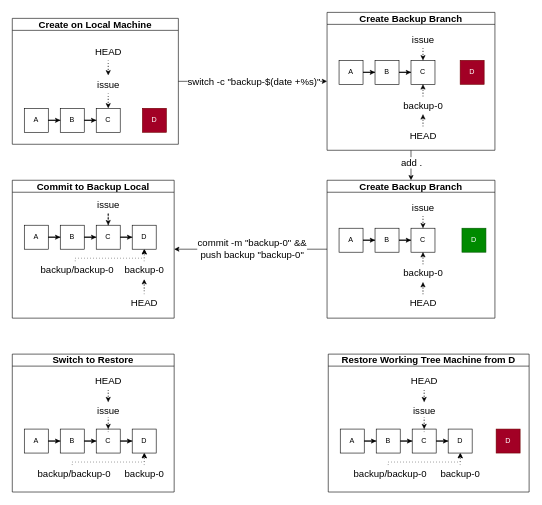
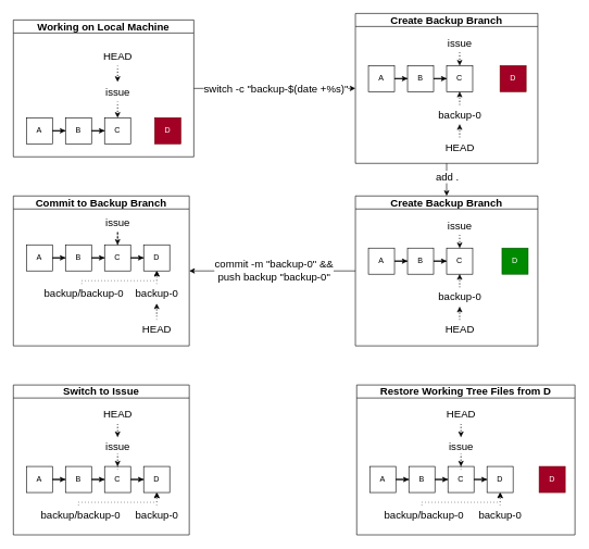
  <mxCell id="0" />
  <mxCell id="1" parent="0" />
  <mxCell id="2" style="edgeStyle=orthogonalEdgeStyle;rounded=0;orthogonalLoop=1;jettySize=auto;html=1;strokeWidth=1;fontSize=16;endArrow=classic;endFill=1;" parent="1" source="4" target="19" edge="1"><mxGeometry relative="1" as="geometry" /></mxCell>
  <mxCell id="3" value="switch -c &quot;backup-$(date +%s)&quot;" style="edgeLabel;html=1;align=center;verticalAlign=middle;resizable=0;points=[];fontSize=16;" parent="2" vertex="1" connectable="0"><mxGeometry x="0.011" relative="1" as="geometry"><mxPoint as="offset" /></mxGeometry></mxCell>
- <mxCell id="4" value="Create on Local Machine" style="swimlane;whiteSpace=wrap;html=1;fontSize=16;startSize=20;" parent="1" vertex="1"><mxGeometry x="20" y="30" width="277" height="210" as="geometry" /></mxCell>
+ <mxCell id="4" value="Working on Local Machine" style="swimlane;whiteSpace=wrap;html=1;fontSize=16;startSize=20;" parent="1" vertex="1"><mxGeometry x="20" y="30" width="277" height="210" as="geometry" /></mxCell>
  <mxCell id="5" value="A" style="rounded=0;whiteSpace=wrap;html=1;" parent="4" vertex="1"><mxGeometry x="20" y="150" width="40" height="40" as="geometry" /></mxCell>
  <mxCell id="6" value="B" style="rounded=0;whiteSpace=wrap;html=1;" parent="4" vertex="1"><mxGeometry x="80" y="150" width="40" height="40" as="geometry" /></mxCell>
  <mxCell id="7" style="edgeStyle=orthogonalEdgeStyle;rounded=0;orthogonalLoop=1;jettySize=auto;html=1;strokeWidth=1;fontSize=16;endArrow=classic;endFill=1;" parent="4" source="5" target="6" edge="1"><mxGeometry relative="1" as="geometry" /></mxCell>
  <mxCell id="8" value="C" style="rounded=0;whiteSpace=wrap;html=1;" parent="4" vertex="1"><mxGeometry x="140" y="150" width="40" height="40" as="geometry" /></mxCell>
  <mxCell id="9" style="edgeStyle=orthogonalEdgeStyle;rounded=0;orthogonalLoop=1;jettySize=auto;html=1;strokeWidth=1;fontSize=16;endArrow=classic;endFill=1;" parent="4" source="6" target="8" edge="1"><mxGeometry relative="1" as="geometry" /></mxCell>
  <mxCell id="10" value="issue" style="text;html=1;align=center;verticalAlign=middle;resizable=0;points=[];autosize=1;strokeColor=none;fillColor=none;fontSize=16;" parent="4" vertex="1"><mxGeometry x="130" y="95" width="60" height="30" as="geometry" /></mxCell>
  <mxCell id="11" style="edgeStyle=orthogonalEdgeStyle;rounded=0;orthogonalLoop=1;jettySize=auto;html=1;strokeWidth=1;fontSize=16;endArrow=classic;endFill=1;dashed=1;dashPattern=1 4;" parent="4" source="10" target="8" edge="1"><mxGeometry relative="1" as="geometry"><Array as="points" /></mxGeometry></mxCell>
  <mxCell id="12" value="D" style="rounded=0;whiteSpace=wrap;html=1;fillColor=#a20025;fontColor=#ffffff;strokeColor=#6F0000;" parent="4" vertex="1"><mxGeometry x="217" y="150" width="40" height="40" as="geometry" /></mxCell>
  <mxCell id="13" value="HEAD" style="text;html=1;align=center;verticalAlign=middle;resizable=0;points=[];autosize=1;strokeColor=none;fillColor=none;fontSize=16;" parent="4" vertex="1"><mxGeometry x="125" y="40" width="70" height="30" as="geometry" /></mxCell>
  <mxCell id="14" style="edgeStyle=orthogonalEdgeStyle;rounded=0;orthogonalLoop=1;jettySize=auto;html=1;dashed=1;strokeWidth=1;fontSize=16;endArrow=classic;endFill=1;dashPattern=1 4;" parent="4" source="13" target="10" edge="1"><mxGeometry relative="1" as="geometry" /></mxCell>
  <mxCell id="15" style="edgeStyle=orthogonalEdgeStyle;rounded=0;orthogonalLoop=1;jettySize=auto;html=1;" parent="1" source="64" target="32" edge="1"><mxGeometry relative="1" as="geometry"><mxPoint x="560" y="540" as="sourcePoint" /></mxGeometry></mxCell>
  <mxCell id="16" value="&lt;font style=&quot;font-size: 16px;&quot;&gt;commit -m &quot;backup-0&quot; &amp;amp;&amp;amp;&lt;br&gt;push backup&amp;nbsp;&quot;backup-0&quot;&lt;br&gt;&lt;/font&gt;" style="edgeLabel;html=1;align=center;verticalAlign=middle;resizable=0;points=[];" parent="15" vertex="1" connectable="0"><mxGeometry x="-0.015" y="-2" relative="1" as="geometry"><mxPoint as="offset" /></mxGeometry></mxCell>
  <mxCell id="17" style="edgeStyle=orthogonalEdgeStyle;rounded=0;orthogonalLoop=1;jettySize=auto;html=1;entryX=0.5;entryY=0;entryDx=0;entryDy=0;fontSize=16;" parent="1" source="19" target="64" edge="1"><mxGeometry relative="1" as="geometry"><Array as="points"><mxPoint x="685" y="270" /><mxPoint x="685" y="270" /></Array></mxGeometry></mxCell>
  <mxCell id="18" value="add ." style="edgeLabel;html=1;align=center;verticalAlign=middle;resizable=0;points=[];fontSize=16;" parent="17" vertex="1" connectable="0"><mxGeometry x="0.131" y="2" relative="1" as="geometry"><mxPoint x="-2" y="-8" as="offset" /></mxGeometry></mxCell>
  <mxCell id="19" value="Create Backup Branch" style="swimlane;whiteSpace=wrap;html=1;fontSize=16;startSize=20;" parent="1" vertex="1"><mxGeometry x="545" y="20" width="280" height="230" as="geometry" /></mxCell>
  <mxCell id="20" value="backup-0" style="text;html=1;align=center;verticalAlign=middle;resizable=0;points=[];autosize=1;strokeColor=none;fillColor=none;fontSize=16;" parent="19" vertex="1"><mxGeometry x="115" y="140" width="90" height="30" as="geometry" /></mxCell>
  <mxCell id="21" value="A" style="rounded=0;whiteSpace=wrap;html=1;" parent="19" vertex="1"><mxGeometry x="20" y="80" width="40" height="40" as="geometry" /></mxCell>
  <mxCell id="22" value="B" style="rounded=0;whiteSpace=wrap;html=1;" parent="19" vertex="1"><mxGeometry x="80" y="80" width="40" height="40" as="geometry" /></mxCell>
  <mxCell id="23" style="edgeStyle=orthogonalEdgeStyle;rounded=0;orthogonalLoop=1;jettySize=auto;html=1;strokeWidth=1;fontSize=16;endArrow=classic;endFill=1;" parent="19" source="21" target="22" edge="1"><mxGeometry relative="1" as="geometry" /></mxCell>
  <mxCell id="24" value="C" style="rounded=0;whiteSpace=wrap;html=1;" parent="19" vertex="1"><mxGeometry x="140" y="80" width="40" height="40" as="geometry" /></mxCell>
  <mxCell id="25" style="edgeStyle=orthogonalEdgeStyle;rounded=0;orthogonalLoop=1;jettySize=auto;html=1;strokeWidth=1;fontSize=16;endArrow=classic;endFill=1;" parent="19" source="22" target="24" edge="1"><mxGeometry relative="1" as="geometry" /></mxCell>
  <mxCell id="26" value="issue" style="text;html=1;align=center;verticalAlign=middle;resizable=0;points=[];autosize=1;strokeColor=none;fillColor=none;fontSize=16;" parent="19" vertex="1"><mxGeometry x="130" y="30" width="60" height="30" as="geometry" /></mxCell>
  <mxCell id="27" style="edgeStyle=orthogonalEdgeStyle;rounded=0;orthogonalLoop=1;jettySize=auto;html=1;strokeWidth=1;fontSize=16;endArrow=classic;endFill=1;dashed=1;dashPattern=1 4;" parent="19" source="26" target="24" edge="1"><mxGeometry relative="1" as="geometry"><Array as="points" /></mxGeometry></mxCell>
  <mxCell id="28" value="D" style="rounded=0;whiteSpace=wrap;html=1;fillColor=#a20025;fontColor=#ffffff;strokeColor=#6F0000;" parent="19" vertex="1"><mxGeometry x="222" y="80" width="40" height="40" as="geometry" /></mxCell>
  <mxCell id="29" style="edgeStyle=orthogonalEdgeStyle;rounded=0;orthogonalLoop=1;jettySize=auto;html=1;strokeWidth=1;fontSize=16;endArrow=classic;endFill=1;dashed=1;dashPattern=1 4;" parent="19" source="20" target="24" edge="1"><mxGeometry relative="1" as="geometry" /></mxCell>
  <mxCell id="30" style="edgeStyle=orthogonalEdgeStyle;rounded=0;orthogonalLoop=1;jettySize=auto;html=1;dashed=1;strokeWidth=1;fontSize=16;endArrow=classic;endFill=1;dashPattern=1 4;" parent="19" source="31" target="20" edge="1"><mxGeometry relative="1" as="geometry" /></mxCell>
  <mxCell id="31" value="HEAD" style="text;html=1;align=center;verticalAlign=middle;resizable=0;points=[];autosize=1;strokeColor=none;fillColor=none;fontSize=16;" parent="19" vertex="1"><mxGeometry x="125" y="190" width="70" height="30" as="geometry" /></mxCell>
- <mxCell id="32" value="Commit to Backup Local" style="swimlane;whiteSpace=wrap;html=1;fontSize=16;startSize=20;" parent="1" vertex="1"><mxGeometry x="20" y="300" width="270" height="230" as="geometry" /></mxCell>
+ <mxCell id="32" value="Commit to Backup Branch" style="swimlane;whiteSpace=wrap;html=1;fontSize=16;startSize=20;" parent="1" vertex="1"><mxGeometry x="20" y="300" width="270" height="230" as="geometry" /></mxCell>
  <mxCell id="33" value="backup-0" style="text;html=1;align=center;verticalAlign=middle;resizable=0;points=[];autosize=1;strokeColor=none;fillColor=none;fontSize=16;" parent="32" vertex="1"><mxGeometry x="175" y="135" width="90" height="30" as="geometry" /></mxCell>
  <mxCell id="34" value="A" style="rounded=0;whiteSpace=wrap;html=1;" parent="32" vertex="1"><mxGeometry x="20" y="75" width="40" height="40" as="geometry" /></mxCell>
  <mxCell id="35" value="B" style="rounded=0;whiteSpace=wrap;html=1;" parent="32" vertex="1"><mxGeometry x="80" y="75" width="40" height="40" as="geometry" /></mxCell>
  <mxCell id="36" style="edgeStyle=orthogonalEdgeStyle;rounded=0;orthogonalLoop=1;jettySize=auto;html=1;strokeWidth=1;fontSize=16;endArrow=classic;endFill=1;" parent="32" source="34" target="35" edge="1"><mxGeometry relative="1" as="geometry" /></mxCell>
  <mxCell id="37" value="C" style="rounded=0;whiteSpace=wrap;html=1;" parent="32" vertex="1"><mxGeometry x="140" y="75" width="40" height="40" as="geometry" /></mxCell>
  <mxCell id="38" style="edgeStyle=orthogonalEdgeStyle;rounded=0;orthogonalLoop=1;jettySize=auto;html=1;strokeWidth=1;fontSize=16;endArrow=classic;endFill=1;" parent="32" source="35" target="37" edge="1"><mxGeometry relative="1" as="geometry" /></mxCell>
  <mxCell id="39" value="issue" style="text;html=1;align=center;verticalAlign=middle;resizable=0;points=[];autosize=1;strokeColor=none;fillColor=none;fontSize=16;" parent="32" vertex="1"><mxGeometry x="130" y="25" width="60" height="30" as="geometry" /></mxCell>
  <mxCell id="40" style="edgeStyle=orthogonalEdgeStyle;rounded=0;orthogonalLoop=1;jettySize=auto;html=1;strokeWidth=1;fontSize=16;endArrow=classic;endFill=1;dashed=1;" parent="32" source="39" target="37" edge="1"><mxGeometry relative="1" as="geometry"><Array as="points" /></mxGeometry></mxCell>
  <mxCell id="41" value="D" style="rounded=0;whiteSpace=wrap;html=1;" parent="32" vertex="1"><mxGeometry x="200" y="75" width="40" height="40" as="geometry" /></mxCell>
  <mxCell id="42" style="edgeStyle=orthogonalEdgeStyle;rounded=0;orthogonalLoop=1;jettySize=auto;html=1;strokeWidth=1;fontSize=16;endArrow=classic;endFill=1;dashed=1;dashPattern=1 4;" parent="32" target="41" edge="1"><mxGeometry relative="1" as="geometry"><mxPoint x="219.966" y="135.0" as="sourcePoint" /></mxGeometry></mxCell>
  <mxCell id="43" style="edgeStyle=orthogonalEdgeStyle;rounded=0;orthogonalLoop=1;jettySize=auto;html=1;strokeWidth=1;fontSize=16;endArrow=classic;endFill=1;" parent="32" source="37" target="41" edge="1"><mxGeometry relative="1" as="geometry" /></mxCell>
  <mxCell id="44" value="HEAD" style="text;html=1;align=center;verticalAlign=middle;resizable=0;points=[];autosize=1;strokeColor=none;fillColor=none;fontSize=16;" parent="32" vertex="1"><mxGeometry x="185" y="190" width="70" height="30" as="geometry" /></mxCell>
  <mxCell id="45" style="edgeStyle=orthogonalEdgeStyle;rounded=0;orthogonalLoop=1;jettySize=auto;html=1;dashed=1;strokeWidth=1;fontSize=16;endArrow=classic;endFill=1;dashPattern=1 4;" parent="32" source="44" target="33" edge="1"><mxGeometry relative="1" as="geometry" /></mxCell>
  <mxCell id="46" style="edgeStyle=orthogonalEdgeStyle;rounded=0;orthogonalLoop=1;jettySize=auto;html=1;dashed=1;dashPattern=1 4;" parent="32" source="47" target="41" edge="1"><mxGeometry relative="1" as="geometry"><Array as="points"><mxPoint x="105" y="130" /><mxPoint x="220" y="130" /></Array></mxGeometry></mxCell>
  <mxCell id="47" value="backup/backup-0" style="text;html=1;align=center;verticalAlign=middle;resizable=0;points=[];autosize=1;strokeColor=none;fillColor=none;fontSize=16;spacing=0;spacingRight=-6;" parent="32" vertex="1"><mxGeometry x="40" y="135" width="130" height="30" as="geometry" /></mxCell>
- <mxCell id="48" value="Switch to Restore" style="swimlane;whiteSpace=wrap;html=1;fontSize=16;startSize=20;" parent="1" vertex="1"><mxGeometry x="20" y="590" width="270" height="230" as="geometry" /></mxCell>
+ <mxCell id="48" value="Switch to Issue" style="swimlane;whiteSpace=wrap;html=1;fontSize=16;startSize=20;" parent="1" vertex="1"><mxGeometry x="20" y="590" width="270" height="230" as="geometry" /></mxCell>
  <mxCell id="49" value="backup-0" style="text;html=1;align=center;verticalAlign=middle;resizable=0;points=[];autosize=1;strokeColor=none;fillColor=none;fontSize=16;spacing=-2;" parent="48" vertex="1"><mxGeometry x="180" y="190" width="80" height="20" as="geometry" /></mxCell>
  <mxCell id="50" value="A" style="rounded=0;whiteSpace=wrap;html=1;" parent="48" vertex="1"><mxGeometry x="20" y="125" width="40" height="40" as="geometry" /></mxCell>
  <mxCell id="51" value="B" style="rounded=0;whiteSpace=wrap;html=1;" parent="48" vertex="1"><mxGeometry x="80" y="125" width="40" height="40" as="geometry" /></mxCell>
  <mxCell id="52" style="edgeStyle=orthogonalEdgeStyle;rounded=0;orthogonalLoop=1;jettySize=auto;html=1;strokeWidth=1;fontSize=16;endArrow=classic;endFill=1;" parent="48" source="50" target="51" edge="1"><mxGeometry relative="1" as="geometry" /></mxCell>
  <mxCell id="53" value="C" style="rounded=0;whiteSpace=wrap;html=1;" parent="48" vertex="1"><mxGeometry x="140" y="125" width="40" height="40" as="geometry" /></mxCell>
  <mxCell id="54" style="edgeStyle=orthogonalEdgeStyle;rounded=0;orthogonalLoop=1;jettySize=auto;html=1;strokeWidth=1;fontSize=16;endArrow=classic;endFill=1;" parent="48" source="51" target="53" edge="1"><mxGeometry relative="1" as="geometry" /></mxCell>
  <mxCell id="55" value="issue" style="text;html=1;align=center;verticalAlign=middle;resizable=0;points=[];autosize=1;strokeColor=none;fillColor=none;fontSize=16;" parent="48" vertex="1"><mxGeometry x="130" y="80" width="60" height="30" as="geometry" /></mxCell>
  <mxCell id="56" style="edgeStyle=orthogonalEdgeStyle;rounded=0;orthogonalLoop=1;jettySize=auto;html=1;strokeWidth=1;fontSize=16;endArrow=classic;endFill=1;dashed=1;dashPattern=1 4;" parent="48" source="55" target="53" edge="1"><mxGeometry relative="1" as="geometry"><Array as="points" /></mxGeometry></mxCell>
  <mxCell id="57" value="D" style="rounded=0;whiteSpace=wrap;html=1;" parent="48" vertex="1"><mxGeometry x="200" y="125" width="40" height="40" as="geometry" /></mxCell>
  <mxCell id="58" style="edgeStyle=orthogonalEdgeStyle;rounded=0;orthogonalLoop=1;jettySize=auto;html=1;strokeWidth=1;fontSize=16;endArrow=classic;endFill=1;dashed=1;dashPattern=1 4;" parent="48" target="57" edge="1"><mxGeometry relative="1" as="geometry"><mxPoint x="220" y="185" as="sourcePoint" /></mxGeometry></mxCell>
  <mxCell id="59" style="edgeStyle=orthogonalEdgeStyle;rounded=0;orthogonalLoop=1;jettySize=auto;html=1;strokeWidth=1;fontSize=16;endArrow=classic;endFill=1;" parent="48" source="53" target="57" edge="1"><mxGeometry relative="1" as="geometry" /></mxCell>
  <mxCell id="60" style="edgeStyle=orthogonalEdgeStyle;rounded=0;orthogonalLoop=1;jettySize=auto;html=1;fontSize=16;dashed=1;dashPattern=1 4;" parent="48" source="61" target="55" edge="1"><mxGeometry relative="1" as="geometry" /></mxCell>
  <mxCell id="61" value="HEAD" style="text;html=1;align=center;verticalAlign=middle;resizable=0;points=[];autosize=1;strokeColor=none;fillColor=none;fontSize=16;" parent="48" vertex="1"><mxGeometry x="125" y="30" width="70" height="30" as="geometry" /></mxCell>
  <mxCell id="62" style="edgeStyle=orthogonalEdgeStyle;rounded=0;orthogonalLoop=1;jettySize=auto;html=1;dashed=1;dashPattern=1 4;" parent="48" source="63" target="57" edge="1"><mxGeometry relative="1" as="geometry"><Array as="points"><mxPoint x="100" y="180" /><mxPoint x="220" y="180" /></Array></mxGeometry></mxCell>
  <mxCell id="63" value="backup/backup-0" style="text;html=1;align=center;verticalAlign=middle;resizable=0;points=[];autosize=1;strokeColor=none;fillColor=none;fontSize=16;spacing=0;spacingRight=-6;" parent="48" vertex="1"><mxGeometry x="35" y="185" width="130" height="30" as="geometry" /></mxCell>
  <mxCell id="64" value="Create Backup Branch" style="swimlane;whiteSpace=wrap;html=1;fontSize=16;startSize=20;" parent="1" vertex="1"><mxGeometry x="545" y="300" width="280" height="230" as="geometry" /></mxCell>
  <mxCell id="65" value="backup-0" style="text;html=1;align=center;verticalAlign=middle;resizable=0;points=[];autosize=1;strokeColor=none;fillColor=none;fontSize=16;" parent="64" vertex="1"><mxGeometry x="115" y="140" width="90" height="30" as="geometry" /></mxCell>
  <mxCell id="66" value="A" style="rounded=0;whiteSpace=wrap;html=1;" parent="64" vertex="1"><mxGeometry x="20" y="80" width="40" height="40" as="geometry" /></mxCell>
  <mxCell id="67" value="B" style="rounded=0;whiteSpace=wrap;html=1;" parent="64" vertex="1"><mxGeometry x="80" y="80" width="40" height="40" as="geometry" /></mxCell>
  <mxCell id="68" style="edgeStyle=orthogonalEdgeStyle;rounded=0;orthogonalLoop=1;jettySize=auto;html=1;strokeWidth=1;fontSize=16;endArrow=classic;endFill=1;" parent="64" source="66" target="67" edge="1"><mxGeometry relative="1" as="geometry" /></mxCell>
  <mxCell id="69" value="C" style="rounded=0;whiteSpace=wrap;html=1;" parent="64" vertex="1"><mxGeometry x="140" y="80" width="40" height="40" as="geometry" /></mxCell>
  <mxCell id="70" style="edgeStyle=orthogonalEdgeStyle;rounded=0;orthogonalLoop=1;jettySize=auto;html=1;strokeWidth=1;fontSize=16;endArrow=classic;endFill=1;" parent="64" source="67" target="69" edge="1"><mxGeometry relative="1" as="geometry" /></mxCell>
  <mxCell id="71" value="issue" style="text;html=1;align=center;verticalAlign=middle;resizable=0;points=[];autosize=1;strokeColor=none;fillColor=none;fontSize=16;" parent="64" vertex="1"><mxGeometry x="130" y="30" width="60" height="30" as="geometry" /></mxCell>
  <mxCell id="72" style="edgeStyle=orthogonalEdgeStyle;rounded=0;orthogonalLoop=1;jettySize=auto;html=1;strokeWidth=1;fontSize=16;endArrow=classic;endFill=1;dashed=1;dashPattern=1 4;" parent="64" source="71" target="69" edge="1"><mxGeometry relative="1" as="geometry"><Array as="points" /></mxGeometry></mxCell>
  <mxCell id="73" value="D" style="rounded=0;whiteSpace=wrap;html=1;fillColor=#008a00;fontColor=#ffffff;strokeColor=#005700;" parent="64" vertex="1"><mxGeometry x="225" y="80" width="40" height="40" as="geometry" /></mxCell>
  <mxCell id="74" style="edgeStyle=orthogonalEdgeStyle;rounded=0;orthogonalLoop=1;jettySize=auto;html=1;strokeWidth=1;fontSize=16;endArrow=classic;endFill=1;dashed=1;dashPattern=1 4;" parent="64" source="65" target="69" edge="1"><mxGeometry relative="1" as="geometry" /></mxCell>
  <mxCell id="75" style="edgeStyle=orthogonalEdgeStyle;rounded=0;orthogonalLoop=1;jettySize=auto;html=1;dashed=1;strokeWidth=1;fontSize=16;endArrow=classic;endFill=1;dashPattern=1 4;" parent="64" source="76" target="65" edge="1"><mxGeometry relative="1" as="geometry" /></mxCell>
  <mxCell id="76" value="HEAD" style="text;html=1;align=center;verticalAlign=middle;resizable=0;points=[];autosize=1;strokeColor=none;fillColor=none;fontSize=16;" parent="64" vertex="1"><mxGeometry x="125" y="190" width="70" height="30" as="geometry" /></mxCell>
- <mxCell id="77" value="Restore Working Tree Machine from D" style="swimlane;whiteSpace=wrap;html=1;fontSize=16;startSize=20;" parent="1" vertex="1"><mxGeometry x="547" y="590" width="335" height="230" as="geometry" /></mxCell>
+ <mxCell id="77" value="Restore Working Tree Files from D" style="swimlane;whiteSpace=wrap;html=1;fontSize=16;startSize=20;" parent="1" vertex="1"><mxGeometry x="547" y="590" width="335" height="230" as="geometry" /></mxCell>
  <mxCell id="78" value="backup-0" style="text;html=1;align=center;verticalAlign=middle;resizable=0;points=[];autosize=1;strokeColor=none;fillColor=none;fontSize=16;" parent="77" vertex="1"><mxGeometry x="175" y="185" width="90" height="30" as="geometry" /></mxCell>
  <mxCell id="79" value="A" style="rounded=0;whiteSpace=wrap;html=1;" parent="77" vertex="1"><mxGeometry x="20" y="125" width="40" height="40" as="geometry" /></mxCell>
  <mxCell id="80" value="B" style="rounded=0;whiteSpace=wrap;html=1;" parent="77" vertex="1"><mxGeometry x="80" y="125" width="40" height="40" as="geometry" /></mxCell>
  <mxCell id="81" style="edgeStyle=orthogonalEdgeStyle;rounded=0;orthogonalLoop=1;jettySize=auto;html=1;strokeWidth=1;fontSize=16;endArrow=classic;endFill=1;" parent="77" source="79" target="80" edge="1"><mxGeometry relative="1" as="geometry" /></mxCell>
  <mxCell id="82" value="C" style="rounded=0;whiteSpace=wrap;html=1;" parent="77" vertex="1"><mxGeometry x="140" y="125" width="40" height="40" as="geometry" /></mxCell>
  <mxCell id="83" style="edgeStyle=orthogonalEdgeStyle;rounded=0;orthogonalLoop=1;jettySize=auto;html=1;strokeWidth=1;fontSize=16;endArrow=classic;endFill=1;" parent="77" source="80" target="82" edge="1"><mxGeometry relative="1" as="geometry" /></mxCell>
  <mxCell id="84" value="issue" style="text;html=1;align=center;verticalAlign=middle;resizable=0;points=[];autosize=1;strokeColor=none;fillColor=none;fontSize=16;" parent="77" vertex="1"><mxGeometry x="130" y="80" width="60" height="30" as="geometry" /></mxCell>
  <mxCell id="85" style="edgeStyle=orthogonalEdgeStyle;rounded=0;orthogonalLoop=1;jettySize=auto;html=1;strokeWidth=1;fontSize=16;endArrow=classic;endFill=1;dashed=1;dashPattern=1 4;" parent="77" source="84" target="82" edge="1"><mxGeometry relative="1" as="geometry"><Array as="points" /></mxGeometry></mxCell>
  <mxCell id="86" value="D" style="rounded=0;whiteSpace=wrap;html=1;" parent="77" vertex="1"><mxGeometry x="200" y="125" width="40" height="40" as="geometry" /></mxCell>
  <mxCell id="87" style="edgeStyle=orthogonalEdgeStyle;rounded=0;orthogonalLoop=1;jettySize=auto;html=1;strokeWidth=1;fontSize=16;endArrow=classic;endFill=1;dashed=1;dashPattern=1 4;" parent="77" target="86" edge="1"><mxGeometry relative="1" as="geometry"><mxPoint x="219.966" y="185.0" as="sourcePoint" /></mxGeometry></mxCell>
  <mxCell id="88" style="edgeStyle=orthogonalEdgeStyle;rounded=0;orthogonalLoop=1;jettySize=auto;html=1;strokeWidth=1;fontSize=16;endArrow=classic;endFill=1;" parent="77" source="82" target="86" edge="1"><mxGeometry relative="1" as="geometry" /></mxCell>
  <mxCell id="89" style="edgeStyle=orthogonalEdgeStyle;rounded=0;orthogonalLoop=1;jettySize=auto;html=1;fontSize=16;dashed=1;dashPattern=1 4;" parent="77" source="90" target="84" edge="1"><mxGeometry relative="1" as="geometry" /></mxCell>
  <mxCell id="90" value="HEAD" style="text;html=1;align=center;verticalAlign=middle;resizable=0;points=[];autosize=1;strokeColor=none;fillColor=none;fontSize=16;" parent="77" vertex="1"><mxGeometry x="125" y="30" width="70" height="30" as="geometry" /></mxCell>
  <mxCell id="91" value="D" style="rounded=0;whiteSpace=wrap;html=1;fillColor=#a20025;fontColor=#ffffff;strokeColor=#6F0000;" parent="77" vertex="1"><mxGeometry x="280" y="125" width="40" height="40" as="geometry" /></mxCell>
  <mxCell id="92" style="edgeStyle=orthogonalEdgeStyle;rounded=0;orthogonalLoop=1;jettySize=auto;html=1;dashed=1;dashPattern=1 4;" parent="77" source="93" target="86" edge="1"><mxGeometry relative="1" as="geometry"><Array as="points"><mxPoint x="100" y="180" /><mxPoint x="220" y="180" /></Array></mxGeometry></mxCell>
  <mxCell id="93" value="backup/backup-0" style="text;html=1;align=center;verticalAlign=middle;resizable=0;points=[];autosize=1;strokeColor=none;fillColor=none;fontSize=16;spacing=0;spacingRight=-6;" parent="77" vertex="1"><mxGeometry x="35" y="185" width="130" height="30" as="geometry" /></mxCell>
